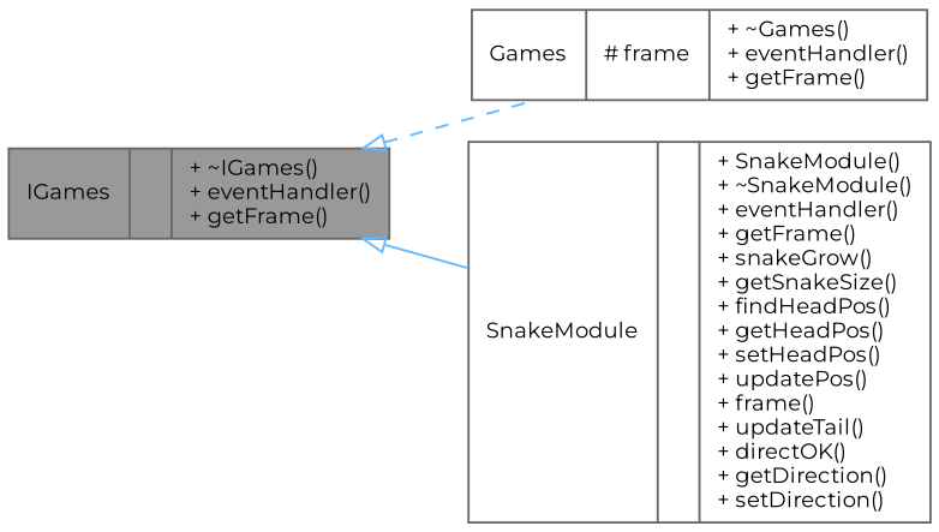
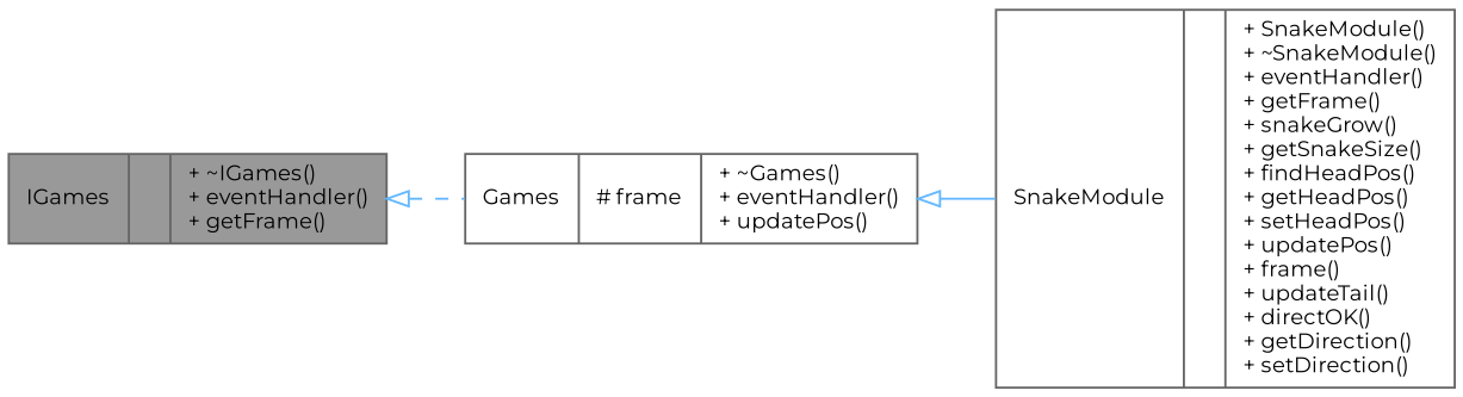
  digraph {
    fontname=Montserrat
    rankdir=LR
    node [color=gray40 fillcolor=white fontname=Montserrat fontsize=10 shape=record style=filled]
    edge [arrowtail=onormal color=steelblue1 dir=back fontname=Montserrat fontsize=10 labelfontname=Helvetica labelfontsize=10]
    n1 [fillcolor=grey60 fontcolor=black height=0.2 label="{IGames\n||+ ~IGames()\l+ eventHandler()\l+ getFrame()\l}" width=0.4]
-   n2 [height=0.2 label="{Games\n|# frame\l|+ ~Games()\l+ eventHandler()\l+ getFrame()\l}" width=0.4]
+   n2 [height=0.2 label="{Games\n|# frame\l|+ ~Games()\l+ eventHandler()\l+ updatePos()\l}" width=0.4]
    n3 [height=0.2 label="{SnakeModule\n||+ SnakeModule()\l+ ~SnakeModule()\l+ eventHandler()\l+ getFrame()\l+ snakeGrow()\l+ getSnakeSize()\l+ findHeadPos()\l+ getHeadPos()\l+ setHeadPos()\l+ updatePos()\l+ frame()\l+ updateTail()\l+ directOK()\l+ getDirection()\l+ setDirection()\l}" width=0.4]
    n1 -> n2 [style=dashed]
-   n1 -> n3 [style=solid]
+   n2 -> n3 [style=solid]
  }
